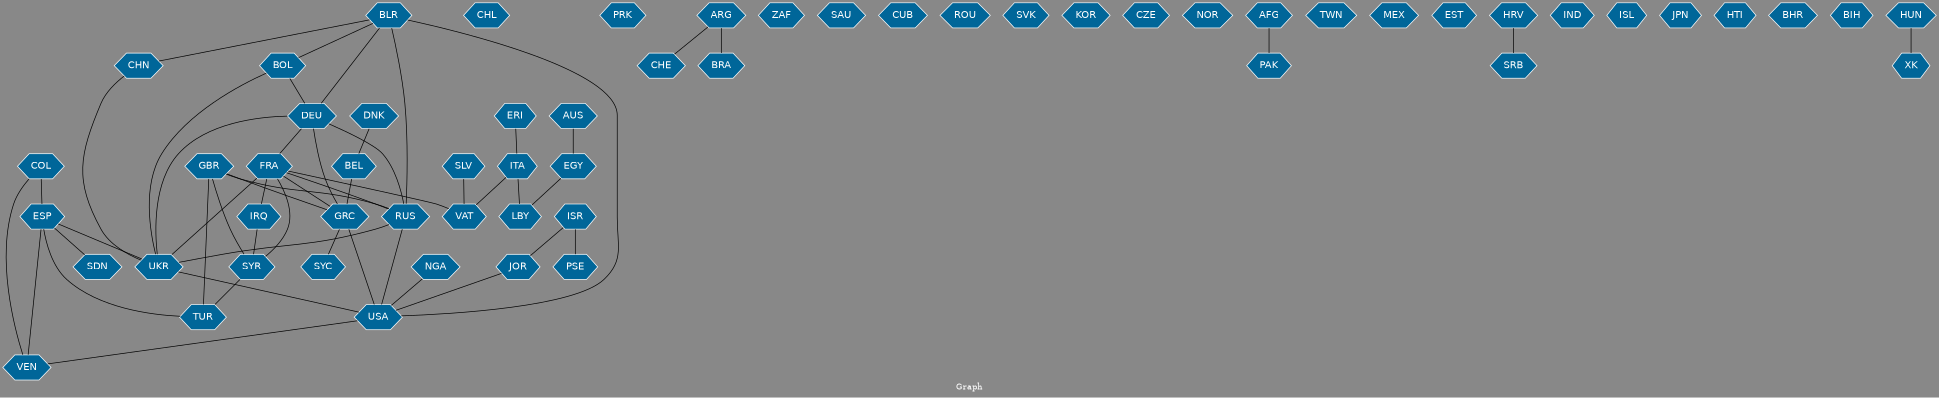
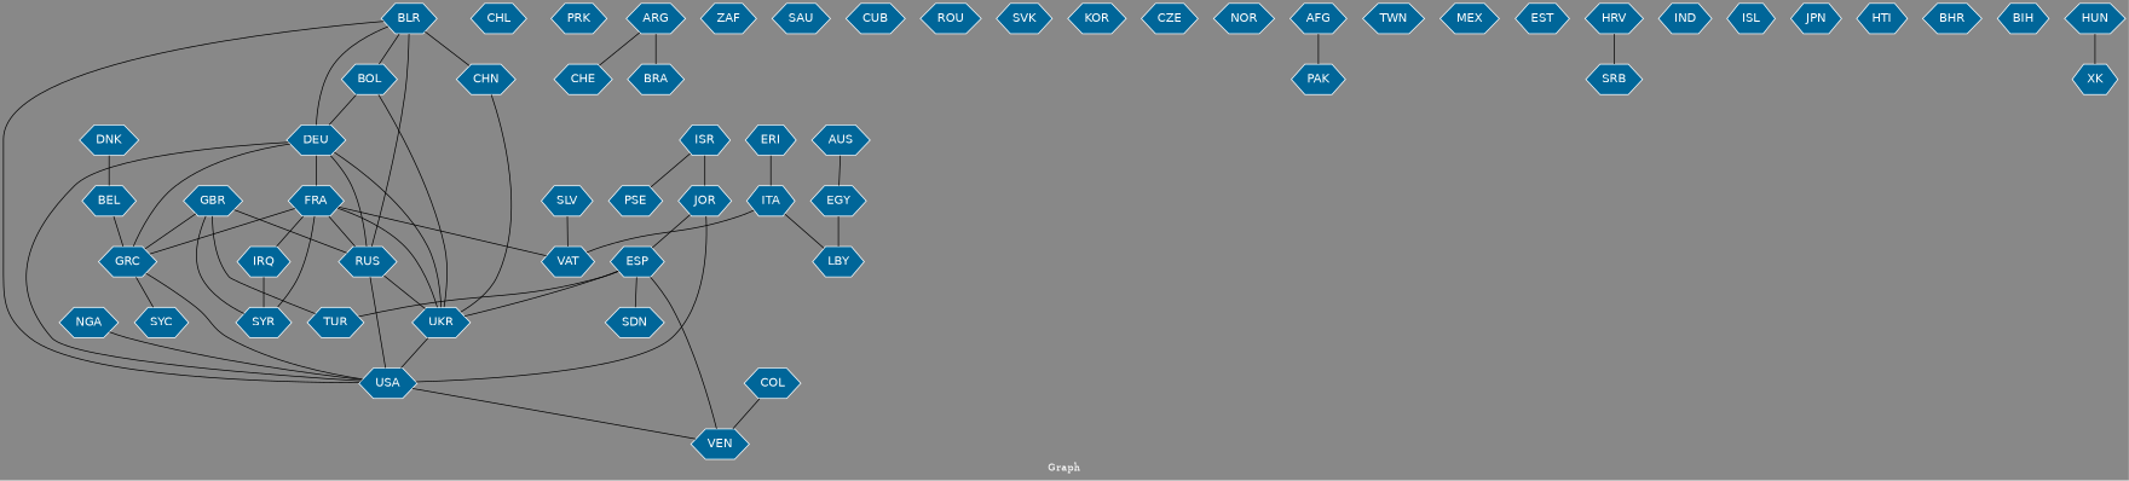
  graph {
    bgcolor="#888888"
    fontcolor=white
    fontsize=12
    label="Graph"
    node [color=white fillcolor="#006699" fontcolor=white fontname=Helvetica shape=hexagon style=filled]
    edge [arrowhead=open color=black fontcolor=white fontname=Courier fontsize=12 weight=1]
    n1 [label=USA]
    n2 [label=VEN]
    n3 [label=CHL]
    n4 [label=GBR]
    n5 [label=RUS]
    n6 [label=TUR]
    n7 [label=GRC]
    n8 [label=SYR]
    n9 [label=UKR]
    n10 [label=SYC]
    n11 [label=FRA]
    n12 [label=VAT]
    n13 [label=IRQ]
    n14 [label=PRK]
    n15 [label=EGY]
    n16 [label=LBY]
    n17 [label=ESP]
    n18 [label=SDN]
    n19 [label=ARG]
    n20 [label=CHE]
    n21 [label=BRA]
    n22 [label=BOL]
    n23 [label=DEU]
    n24 [label=BLR]
    n25 [label=CHN]
    n26 [label=ITA]
    n27 [label=DNK]
    n28 [label=BEL]
    n29 [label=ZAF]
    n30 [label=SAU]
    n31 [label=CUB]
    n32 [label=ROU]
    n33 [label=SVK]
    n34 [label=KOR]
    n35 [label=ISR]
    n36 [label=JOR]
    n37 [label=PSE]
    n38 [label=COL]
    n39 [label=CZE]
    n40 [label=NOR]
    n41 [label=PAK]
    n42 [label=AFG]
    n43 [label=TWN]
    n44 [label=MEX]
    n45 [label=EST]
    n46 [label=HRV]
    n47 [label=SRB]
    n48 [label=IND]
    n49 [label=AUS]
    n50 [label=NGA]
    n51 [label=ISL]
    n52 [label=JPN]
    n53 [label=HTI]
    n54 [label=ERI]
    n55 [label=BHR]
    n56 [label=SLV]
    n57 [label=BIH]
    n58 [label=XK]
    n59 [label=HUN]
    n1 -- n2
    n4 -- n5 [weight=2]
    n4 -- n6
    n4 -- n7
    n4 -- n8 [weight=3]
    n5 -- n1
    n5 -- n9 [weight=10]
    n7 -- n1
    n7 -- n10
-   n8 -- n6
    n9 -- n1 [weight=2]
    n11 -- n5 [weight=3]
    n11 -- n7
    n11 -- n8 [weight=2]
    n11 -- n9 [weight=6]
    n11 -- n12
    n11 -- n13 [weight=2]
    n13 -- n8 [weight=2]
    n15 -- n16 [weight=4]
    n17 -- n2 [weight=2]
    n17 -- n6
    n17 -- n9 [weight=5]
    n17 -- n18
    n19 -- n20
    n19 -- n21 [weight=2]
    n22 -- n9 [weight=4]
    n22 -- n23
+   n23 -- n1
    n23 -- n5 [weight=3]
    n23 -- n7 [weight=12]
    n23 -- n9 [weight=7]
    n23 -- n11 [weight=6]
    n24 -- n1
    n24 -- n5 [weight=4]
    n24 -- n22 [weight=3]
    n24 -- n23
    n24 -- n25
    n25 -- n9
    n26 -- n12
    n26 -- n16 [weight=3]
    n27 -- n28
    n28 -- n7 [weight=2]
    n35 -- n36 [weight=2]
    n35 -- n37
    n36 -- n1
    n38 -- n2
-   n38 -- n17 [weight=2]
+   n36 -- n17 [weight=2]
    n42 -- n41
    n46 -- n47
    n49 -- n15
    n50 -- n1
    n54 -- n26
    n56 -- n12
    n59 -- n58
  }
